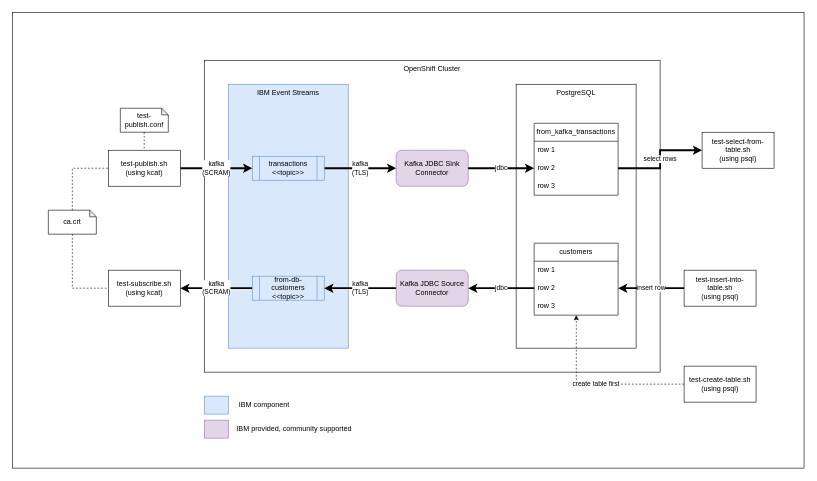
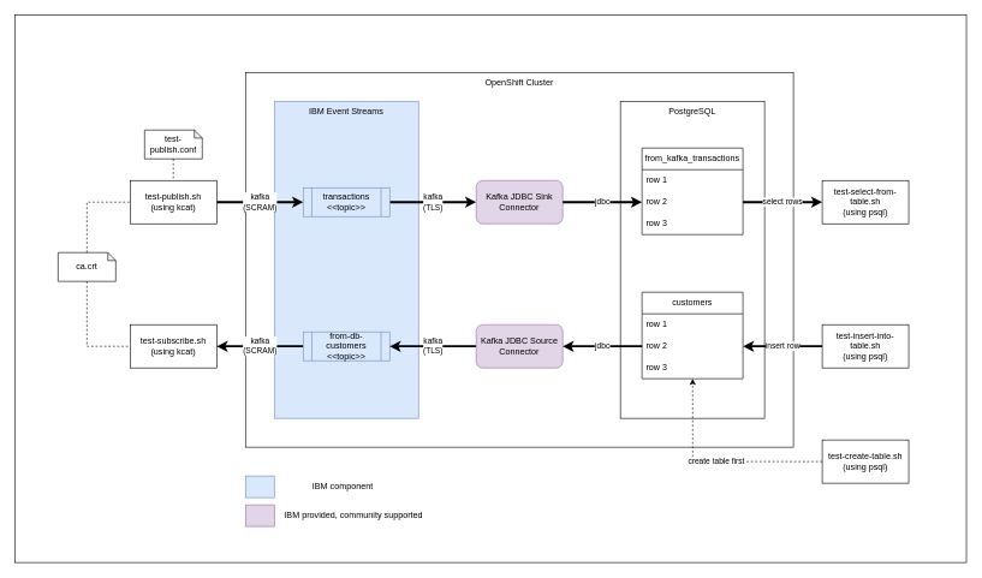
  <mxCell id="0" />
  <mxCell id="1" parent="0" />
  <mxCell id="2" value="" style="rounded=0;whiteSpace=wrap;html=1;" vertex="1" parent="1"><mxGeometry x="20" y="20" width="1320" height="760" as="geometry" /></mxCell>
  <mxCell id="3" value="OpenShift Cluster" style="rounded=0;whiteSpace=wrap;html=1;verticalAlign=top;" parent="1" vertex="1"><mxGeometry y="100" width="760" height="520" as="geometry" x="340" /></mxCell>
  <mxCell id="4" value="IBM Event Streams" style="rounded=0;whiteSpace=wrap;html=1;verticalAlign=top;fillColor=#dae8fc;strokeColor=#6c8ebf;" parent="1" vertex="1"><mxGeometry x="380" y="140" width="200" height="440" as="geometry" /></mxCell>
  <mxCell id="5" value="kafka&lt;br&gt;(TLS)" style="edgeStyle=orthogonalEdgeStyle;rounded=0;orthogonalLoop=1;jettySize=auto;html=1;entryX=0;entryY=0.5;entryDx=0;entryDy=0;strokeWidth=3;" parent="1" source="6" target="9" edge="1"><mxGeometry relative="1" as="geometry"><mxPoint as="offset" /></mxGeometry></mxCell>
  <mxCell id="6" value="transactions&lt;br&gt;&amp;lt;&amp;lt;topic&amp;gt;&amp;gt;" style="shape=process;whiteSpace=wrap;html=1;backgroundOutline=1;fillColor=#dae8fc;strokeColor=#6c8ebf;" parent="1" vertex="1"><mxGeometry x="420" y="260" width="120" height="40" as="geometry" /></mxCell>
  <mxCell id="7" value="kafka&lt;br&gt;(SCRAM)" style="edgeStyle=orthogonalEdgeStyle;rounded=0;orthogonalLoop=1;jettySize=auto;html=1;entryX=1;entryY=0.5;entryDx=0;entryDy=0;strokeWidth=3;" parent="1" source="8" target="25" edge="1"><mxGeometry relative="1" as="geometry" /></mxCell>
  <mxCell id="8" value="from-db-customers&lt;br&gt;&amp;lt;&amp;lt;topic&amp;gt;&amp;gt;" style="shape=process;whiteSpace=wrap;html=1;backgroundOutline=1;fillColor=#dae8fc;strokeColor=#6c8ebf;" parent="1" vertex="1"><mxGeometry x="420" y="460" width="120" height="40" as="geometry" /></mxCell>
  <mxCell id="9" value="Kafka JDBC Sink Connector" style="rounded=1;whiteSpace=wrap;html=1;fillColor=#e1d5e7;strokeColor=#9673a6;" parent="1" vertex="1"><mxGeometry x="660" y="250" width="120" height="60" as="geometry" /></mxCell>
  <mxCell id="10" value="kafka&lt;br&gt;(TLS)" style="edgeStyle=orthogonalEdgeStyle;rounded=0;orthogonalLoop=1;jettySize=auto;html=1;entryX=1;entryY=0.5;entryDx=0;entryDy=0;strokeWidth=3;" parent="1" source="11" target="8" edge="1"><mxGeometry relative="1" as="geometry"><mxPoint as="offset" /></mxGeometry></mxCell>
  <mxCell id="11" value="Kafka JDBC Source Connector" style="rounded=1;whiteSpace=wrap;html=1;fillColor=#e1d5e7;strokeColor=#9673a6;" parent="1" vertex="1"><mxGeometry x="660" y="450" width="120" height="60" as="geometry" /></mxCell>
  <mxCell id="12" value="PostgreSQL" style="rounded=0;whiteSpace=wrap;html=1;verticalAlign=top;" parent="1" vertex="1"><mxGeometry x="860" y="140" width="200" height="440" as="geometry" /></mxCell>
  <mxCell id="13" value="from_kafka_transactions" style="swimlane;fontStyle=0;childLayout=stackLayout;horizontal=1;startSize=30;horizontalStack=0;resizeParent=1;resizeParentMax=0;resizeLast=0;collapsible=1;marginBottom=0;whiteSpace=wrap;html=1;" parent="1" vertex="1"><mxGeometry x="890" y="205" width="140" height="120" as="geometry" /></mxCell>
  <mxCell id="14" value="row 1" style="text;strokeColor=none;fillColor=none;align=left;verticalAlign=middle;spacingLeft=4;spacingRight=4;overflow=hidden;points=[[0,0.5],[1,0.5]];portConstraint=eastwest;rotatable=0;whiteSpace=wrap;html=1;" parent="13" vertex="1"><mxGeometry y="30" width="140" height="30" as="geometry" /></mxCell>
  <mxCell id="15" value="row 2" style="text;strokeColor=none;fillColor=none;align=left;verticalAlign=middle;spacingLeft=4;spacingRight=4;overflow=hidden;points=[[0,0.5],[1,0.5]];portConstraint=eastwest;rotatable=0;whiteSpace=wrap;html=1;" parent="13" vertex="1"><mxGeometry y="60" width="140" height="30" as="geometry" /></mxCell>
  <mxCell id="16" value="row 3" style="text;strokeColor=none;fillColor=none;align=left;verticalAlign=middle;spacingLeft=4;spacingRight=4;overflow=hidden;points=[[0,0.5],[1,0.5]];portConstraint=eastwest;rotatable=0;whiteSpace=wrap;html=1;" parent="13" vertex="1"><mxGeometry y="90" width="140" height="30" as="geometry" /></mxCell>
  <mxCell id="17" value="jdbc" style="edgeStyle=orthogonalEdgeStyle;rounded=0;orthogonalLoop=1;jettySize=auto;html=1;entryX=1;entryY=0.5;entryDx=0;entryDy=0;exitX=0;exitY=0.5;exitDx=0;exitDy=0;strokeWidth=3;" parent="1" source="20" target="11" edge="1"><mxGeometry relative="1" as="geometry" /></mxCell>
  <mxCell id="18" value="customers" style="swimlane;fontStyle=0;childLayout=stackLayout;horizontal=1;startSize=30;horizontalStack=0;resizeParent=1;resizeParentMax=0;resizeLast=0;collapsible=1;marginBottom=0;whiteSpace=wrap;html=1;" parent="1" vertex="1"><mxGeometry x="890" y="405" width="140" height="120" as="geometry" /></mxCell>
  <mxCell id="19" value="row 1" style="text;strokeColor=none;fillColor=none;align=left;verticalAlign=middle;spacingLeft=4;spacingRight=4;overflow=hidden;points=[[0,0.5],[1,0.5]];portConstraint=eastwest;rotatable=0;whiteSpace=wrap;html=1;" parent="18" vertex="1"><mxGeometry y="30" width="140" height="30" as="geometry" /></mxCell>
  <mxCell id="20" value="row 2" style="text;strokeColor=none;fillColor=none;align=left;verticalAlign=middle;spacingLeft=4;spacingRight=4;overflow=hidden;points=[[0,0.5],[1,0.5]];portConstraint=eastwest;rotatable=0;whiteSpace=wrap;html=1;" parent="18" vertex="1"><mxGeometry y="60" width="140" height="30" as="geometry" /></mxCell>
  <mxCell id="21" value="row 3" style="text;strokeColor=none;fillColor=none;align=left;verticalAlign=middle;spacingLeft=4;spacingRight=4;overflow=hidden;points=[[0,0.5],[1,0.5]];portConstraint=eastwest;rotatable=0;whiteSpace=wrap;html=1;" parent="18" vertex="1"><mxGeometry y="90" width="140" height="30" as="geometry" /></mxCell>
  <mxCell id="22" value="jdbc" style="edgeStyle=orthogonalEdgeStyle;rounded=0;orthogonalLoop=1;jettySize=auto;html=1;entryX=0;entryY=0.5;entryDx=0;entryDy=0;strokeWidth=3;" parent="1" source="9" target="15" edge="1"><mxGeometry relative="1" as="geometry" /></mxCell>
  <mxCell id="23" value="kafka&lt;br&gt;(SCRAM)" style="edgeStyle=orthogonalEdgeStyle;rounded=0;orthogonalLoop=1;jettySize=auto;html=1;entryX=0;entryY=0.5;entryDx=0;entryDy=0;strokeWidth=3;" parent="1" source="24" target="6" edge="1"><mxGeometry relative="1" as="geometry" /></mxCell>
  <mxCell id="24" value="test-publish.sh&lt;br&gt;(using kcat)" style="rounded=0;whiteSpace=wrap;html=1;" parent="1" vertex="1"><mxGeometry x="180" y="250" width="120" height="60" as="geometry" /></mxCell>
  <mxCell id="25" value="test-subscribe.sh&lt;br&gt;(using kcat)" style="rounded=0;whiteSpace=wrap;html=1;" parent="1" vertex="1"><mxGeometry x="180" y="450" width="120" height="60" as="geometry" /></mxCell>
- <mxCell id="26" value="test-select-from-table.sh&lt;br&gt;(using psql)" style="rounded=0;whiteSpace=wrap;html=1;" parent="1" vertex="1"><mxGeometry x="1170" y="220" width="120" height="60" as="geometry" /></mxCell>
+ <mxCell id="26" value="test-select-from-table.sh&lt;br&gt;(using psql)" style="rounded=0;whiteSpace=wrap;html=1;" parent="1" vertex="1"><mxGeometry x="1140" y="250" width="120" height="60" as="geometry" /></mxCell>
  <mxCell id="27" value="select rows" style="edgeStyle=orthogonalEdgeStyle;rounded=0;orthogonalLoop=1;jettySize=auto;html=1;entryX=0;entryY=0.5;entryDx=0;entryDy=0;strokeWidth=3;" parent="1" source="15" target="26" edge="1"><mxGeometry relative="1" as="geometry" /></mxCell>
  <mxCell id="28" value="insert row" style="edgeStyle=orthogonalEdgeStyle;rounded=0;orthogonalLoop=1;jettySize=auto;html=1;entryX=1;entryY=0.5;entryDx=0;entryDy=0;strokeWidth=3;" parent="1" source="29" target="20" edge="1"><mxGeometry relative="1" as="geometry" /></mxCell>
  <mxCell id="29" value="test-insert-into-table.sh&lt;br&gt;(using psql)" style="rounded=0;whiteSpace=wrap;html=1;" parent="1" vertex="1"><mxGeometry x="1140" y="450" width="120" height="60" as="geometry" /></mxCell>
  <mxCell id="30" value="test-create-table.sh&lt;br&gt;(using psql)" style="rounded=0;whiteSpace=wrap;html=1;" parent="1" vertex="1"><mxGeometry x="1140" y="610" width="120" height="60" as="geometry" /></mxCell>
  <mxCell id="31" value="create table first" style="edgeStyle=orthogonalEdgeStyle;rounded=0;orthogonalLoop=1;jettySize=auto;html=1;entryX=0.502;entryY=1;entryDx=0;entryDy=0;entryPerimeter=0;dashed=1;" parent="1" source="30" target="21" edge="1"><mxGeometry relative="1" as="geometry"><Array as="points"><mxPoint x="960" y="640" /></Array></mxGeometry></mxCell>
  <mxCell id="32" value="test-publish.conf" style="shape=note;whiteSpace=wrap;html=1;backgroundOutline=1;darkOpacity=0.05;size=11;" parent="1" vertex="1"><mxGeometry x="200" y="180" width="80" height="40" as="geometry" /></mxCell>
  <mxCell id="33" style="edgeStyle=orthogonalEdgeStyle;rounded=0;orthogonalLoop=1;jettySize=auto;html=1;entryX=0.5;entryY=0;entryDx=0;entryDy=0;endArrow=none;endFill=0;dashed=1;" parent="1" edge="1"><mxGeometry relative="1" as="geometry"><mxPoint x="239.82" y="220" as="sourcePoint" /><mxPoint x="239.82" y="250" as="targetPoint" /></mxGeometry></mxCell>
  <mxCell id="34" value="ca.crt" style="shape=note;whiteSpace=wrap;html=1;backgroundOutline=1;darkOpacity=0.05;size=11;" parent="1" vertex="1"><mxGeometry x="80" y="350" width="80" height="40" as="geometry" /></mxCell>
  <mxCell id="35" style="edgeStyle=orthogonalEdgeStyle;rounded=0;orthogonalLoop=1;jettySize=auto;html=1;entryX=0;entryY=0.5;entryDx=0;entryDy=0;endArrow=none;endFill=0;dashed=1;exitX=0.5;exitY=0;exitDx=0;exitDy=0;exitPerimeter=0;" parent="1" source="34" target="24" edge="1"><mxGeometry relative="1" as="geometry"><mxPoint x="249.82" y="230" as="sourcePoint" /><mxPoint x="249.82" y="260" as="targetPoint" /></mxGeometry></mxCell>
  <mxCell id="36" style="edgeStyle=orthogonalEdgeStyle;rounded=0;orthogonalLoop=1;jettySize=auto;html=1;entryX=0;entryY=0.5;entryDx=0;entryDy=0;endArrow=none;endFill=0;dashed=1;exitX=0.5;exitY=1;exitDx=0;exitDy=0;exitPerimeter=0;" parent="1" source="34" target="25" edge="1"><mxGeometry relative="1" as="geometry"><mxPoint x="110" y="360" as="sourcePoint" /><mxPoint x="190" y="290" as="targetPoint" /></mxGeometry></mxCell>
  <mxCell id="37" value="" style="rounded=0;whiteSpace=wrap;html=1;fillColor=#dae8fc;strokeColor=#6c8ebf;" parent="1" vertex="1"><mxGeometry y="660" width="40" height="30" as="geometry" x="340" /></mxCell>
  <mxCell id="38" value="" style="rounded=0;whiteSpace=wrap;html=1;fillColor=#e1d5e7;strokeColor=#9673a6;" parent="1" vertex="1"><mxGeometry y="700" width="40" height="30" as="geometry" x="340" /></mxCell>
- <mxCell id="39" value="IBM component" style="text;html=1;strokeColor=none;fillColor=none;align=center;verticalAlign=middle;whiteSpace=wrap;rounded=0;" parent="1" vertex="1"><mxGeometry x="390" y="660" width="100" height="30" as="geometry" /></mxCell>
+ <mxCell id="39" value="IBM component" style="text;html=1;strokeColor=none;fillColor=none;align=center;verticalAlign=middle;whiteSpace=wrap;rounded=0;" parent="1" vertex="1"><mxGeometry x="425" y="660" width="100" height="30" as="geometry" /></mxCell>
  <mxCell id="40" value="IBM provided, community supported" style="text;html=1;strokeColor=none;fillColor=none;align=center;verticalAlign=middle;whiteSpace=wrap;rounded=0;" parent="1" vertex="1"><mxGeometry x="390" y="700" width="200" height="30" as="geometry" /></mxCell>
